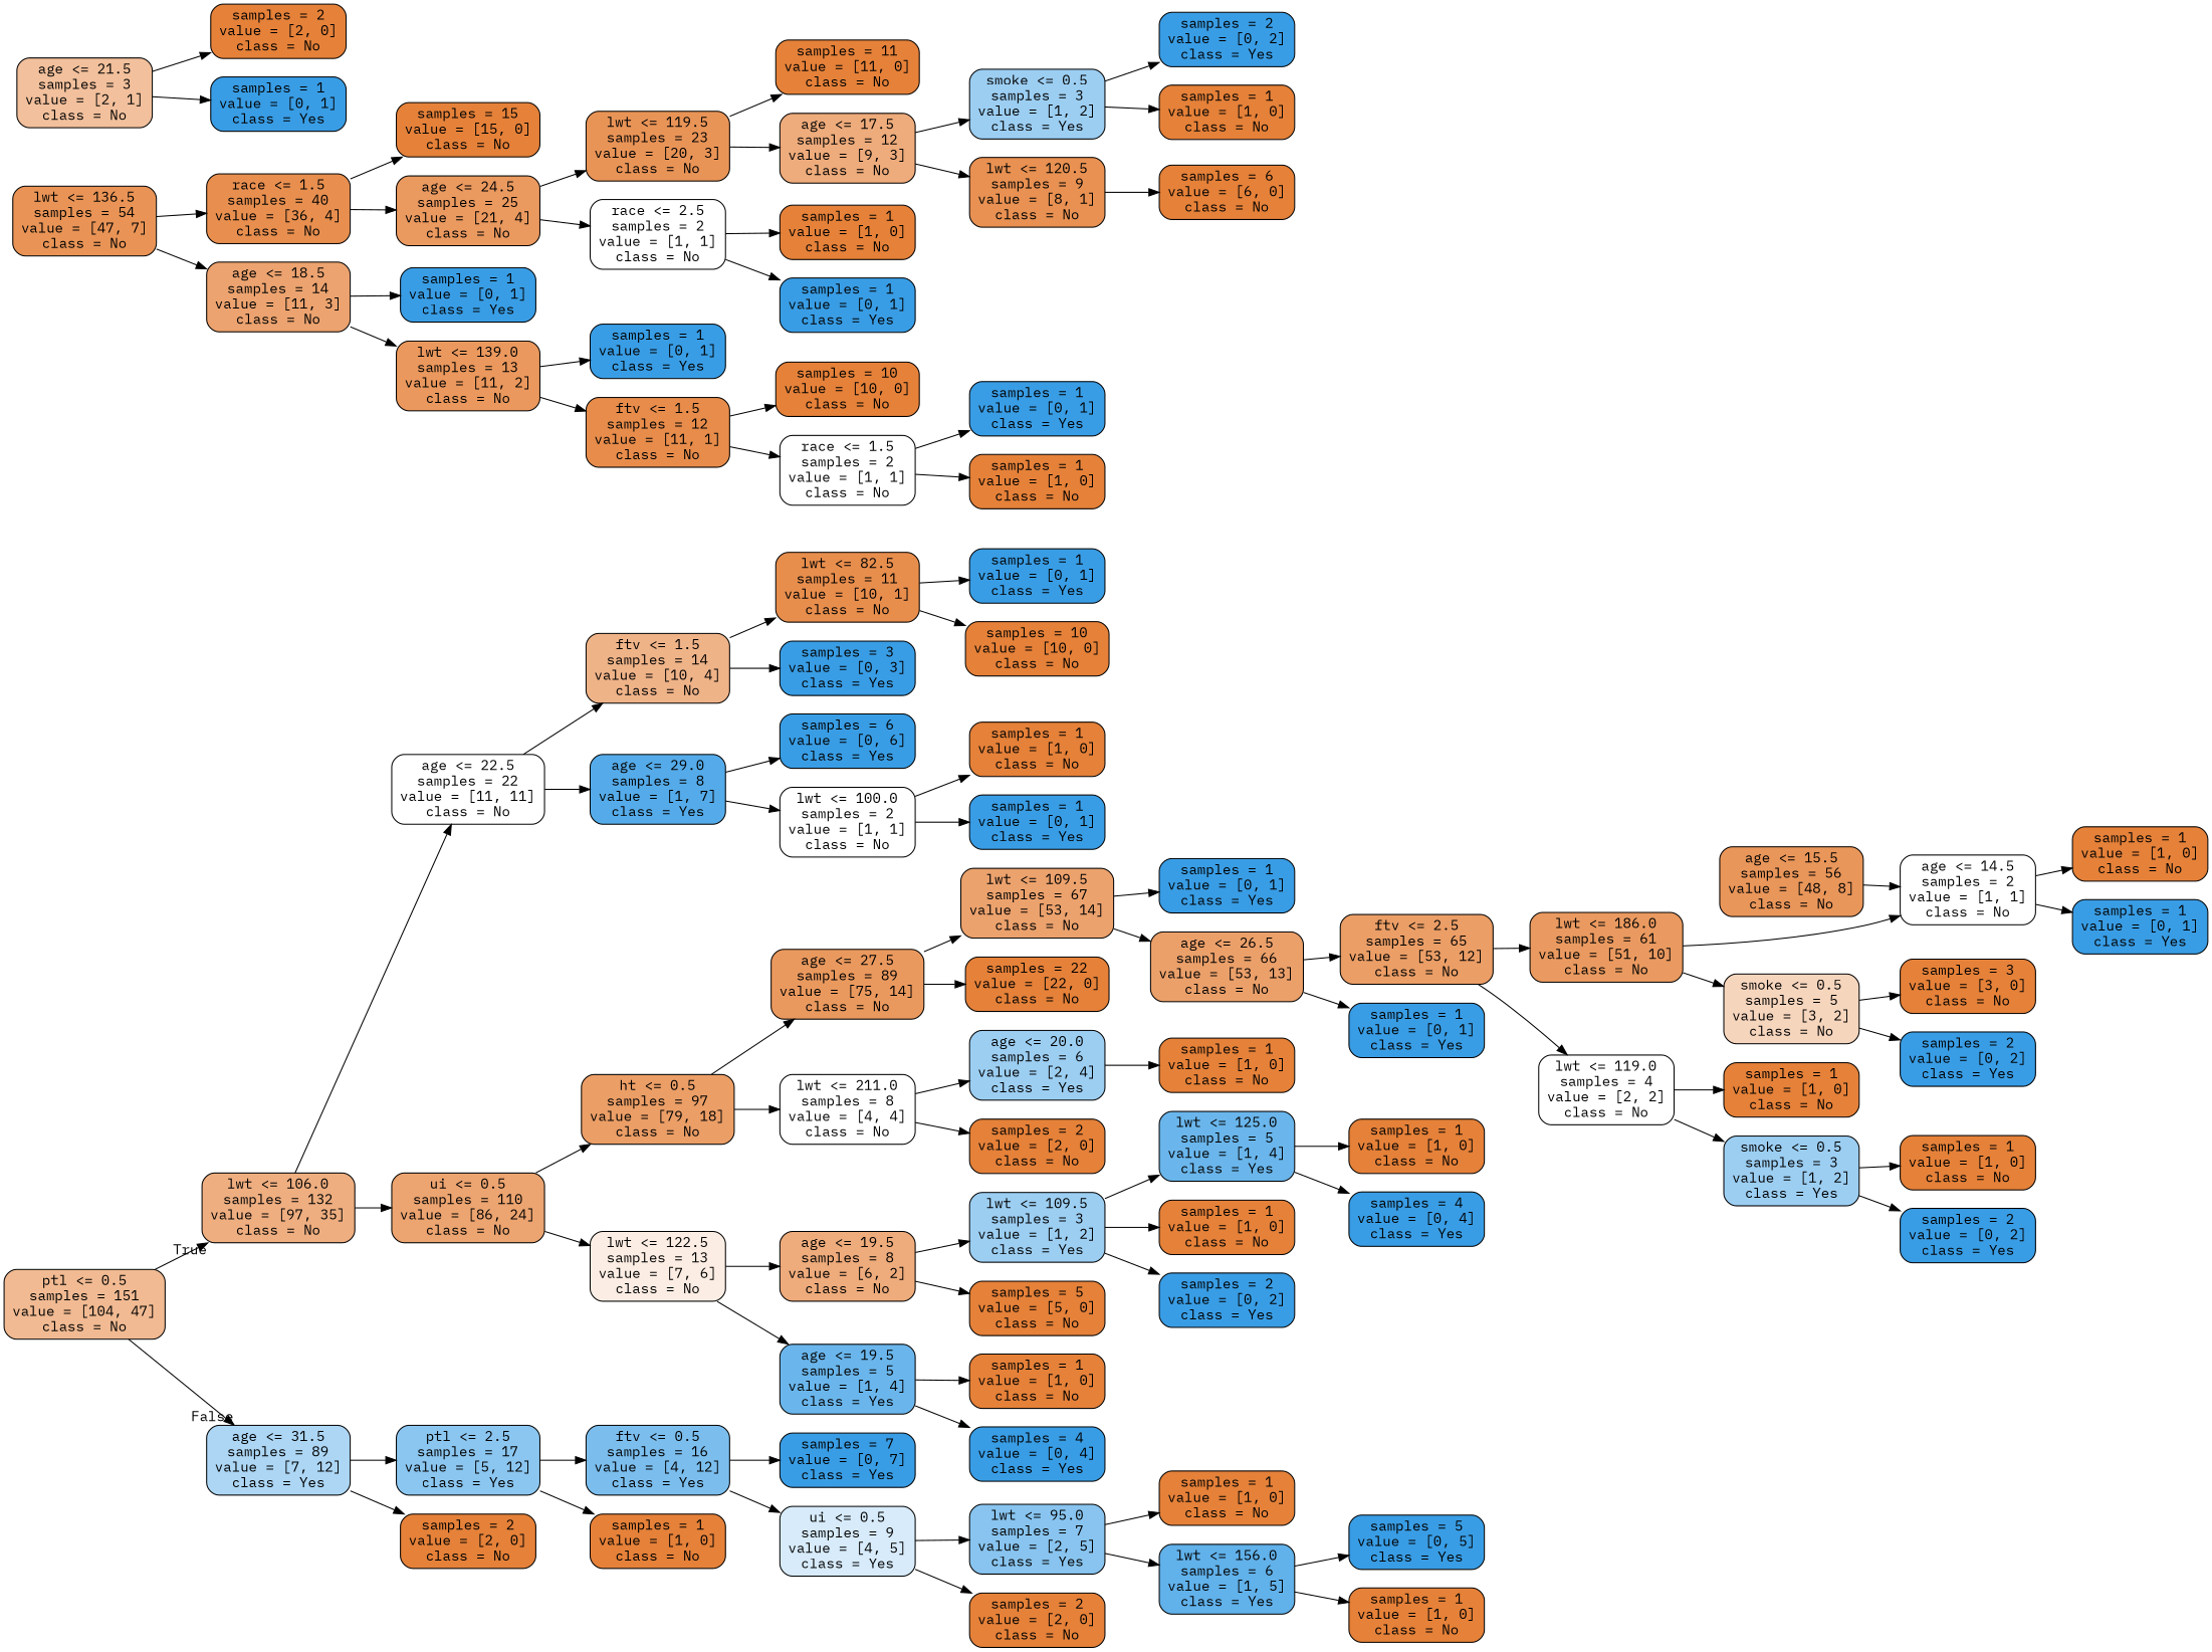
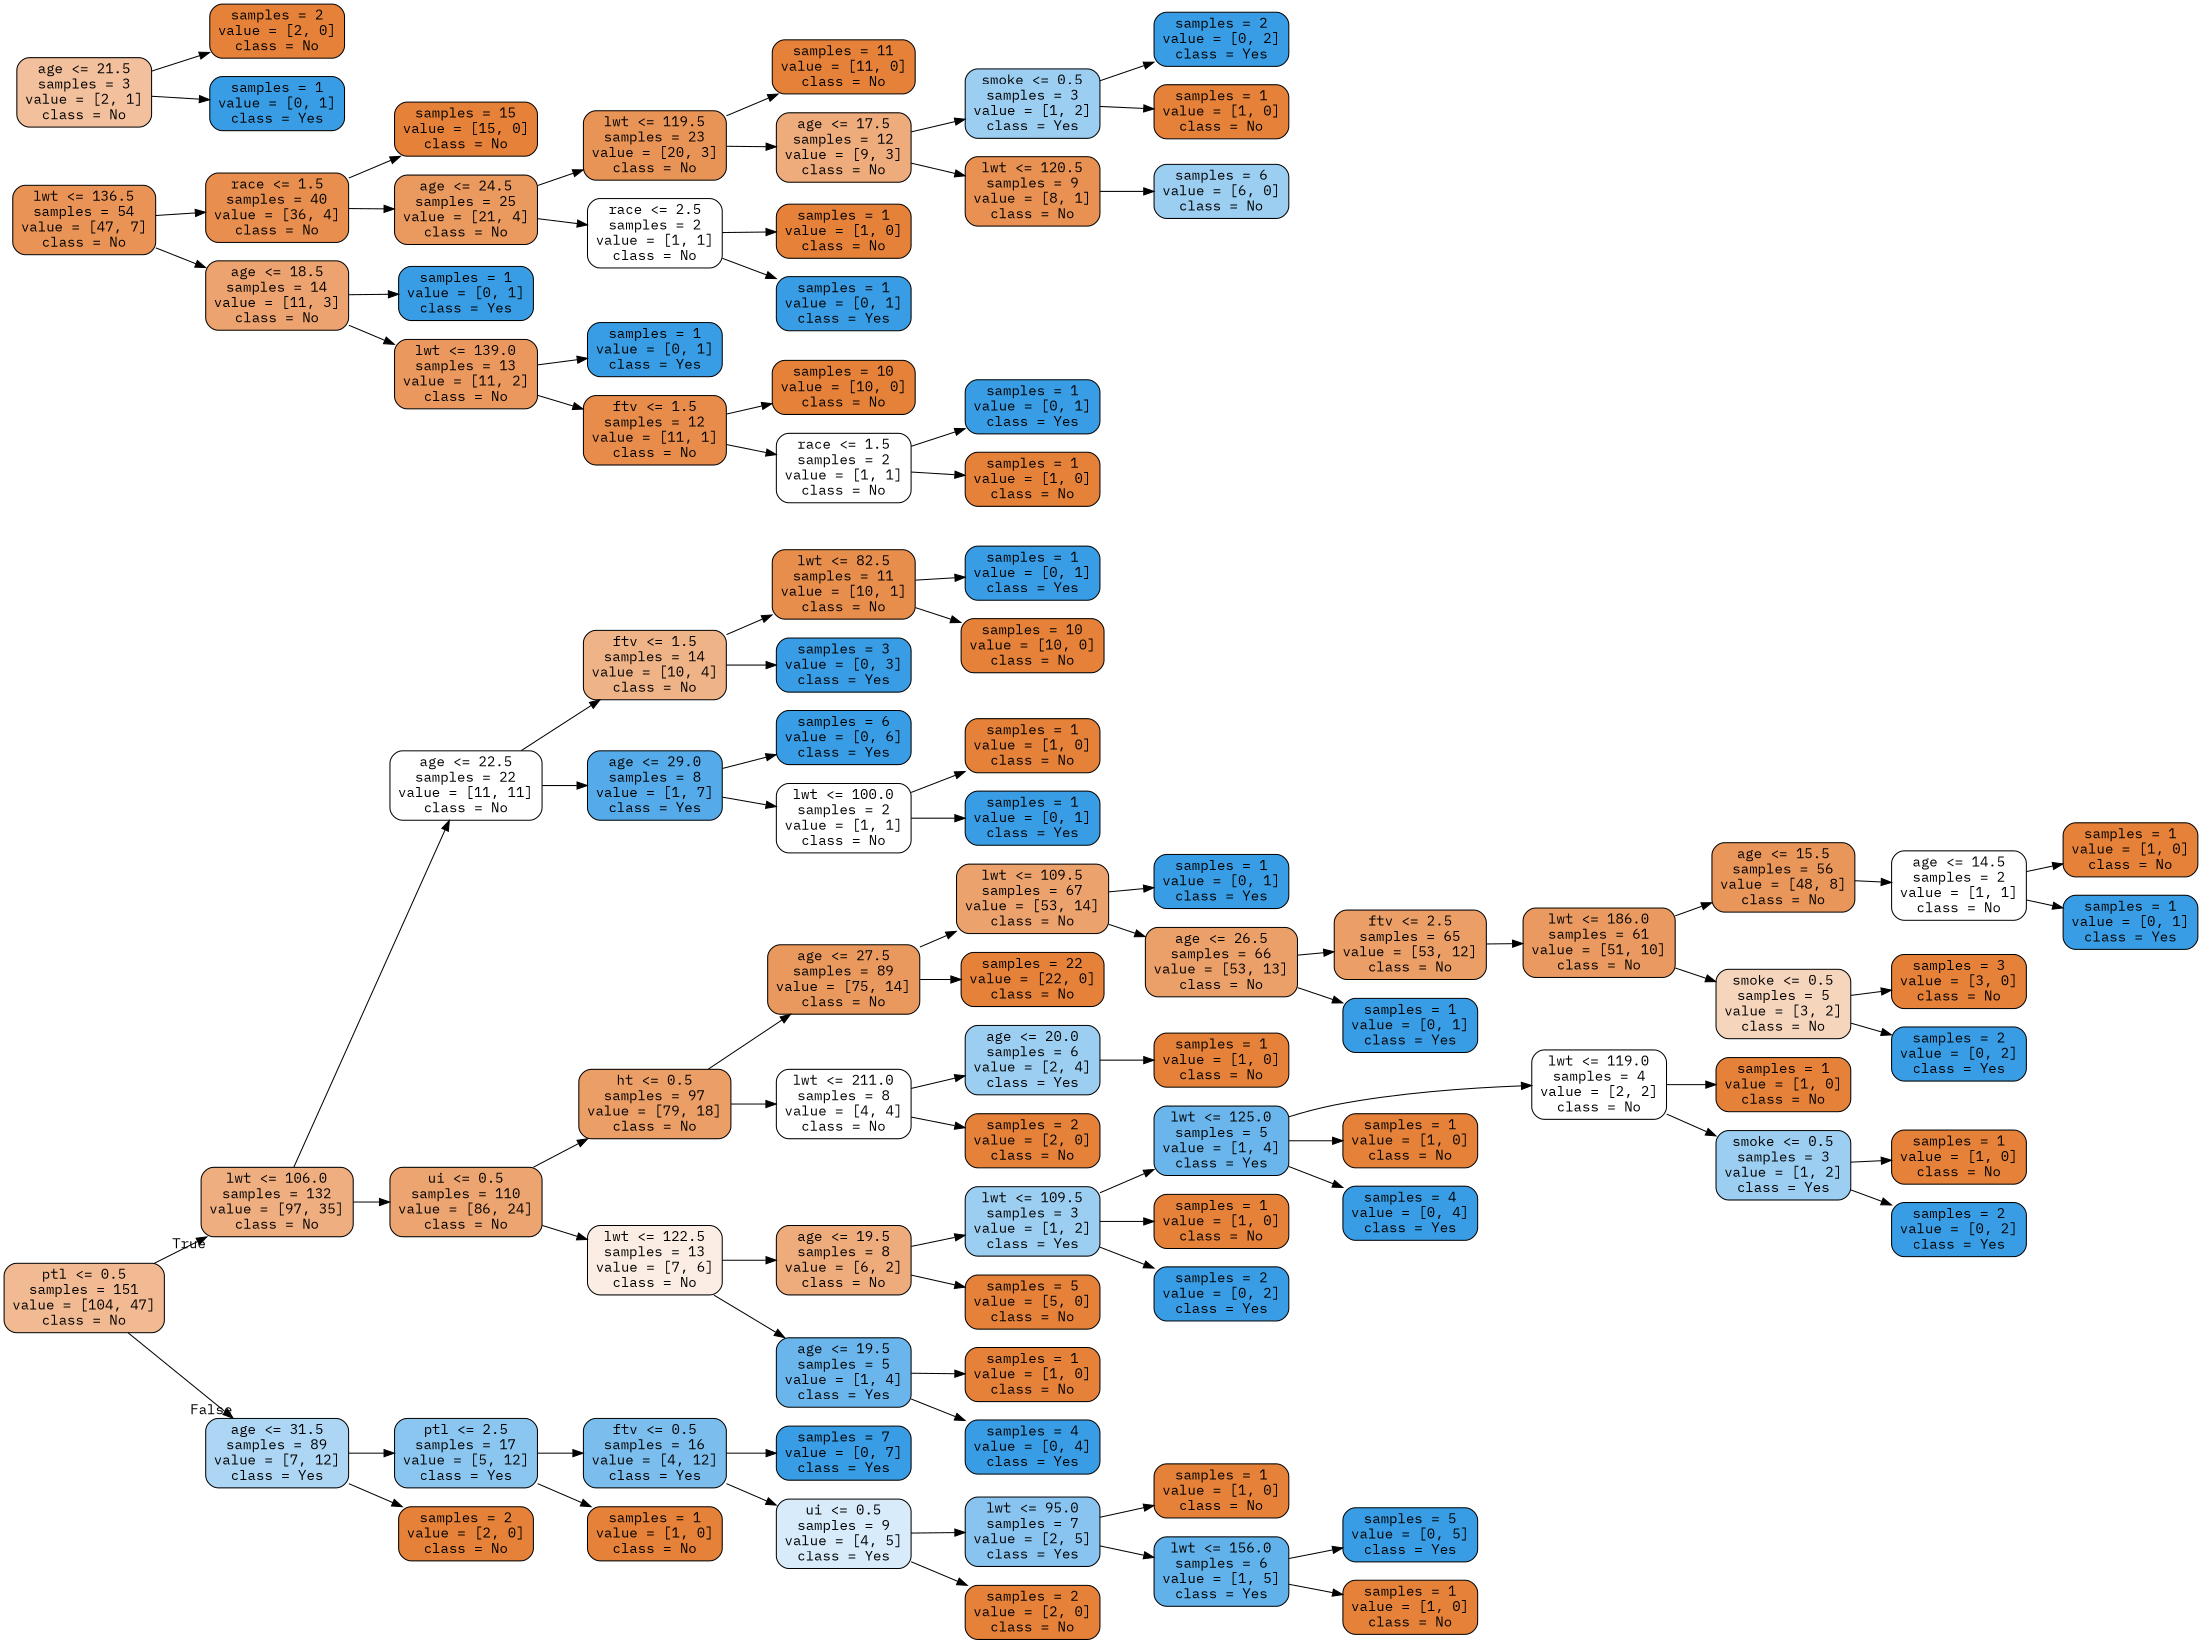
  digraph {
    fontname="IBM Plex Mono"
    rankdir=LR
    node [color=black fillcolor="#e58139" fontname="IBM Plex Mono" shape=box style="filled, rounded"]
    edge [fontname="IBM Plex Mono"]
    n1 [fillcolor="#f1ba92" label="ptl <= 0.5\nsamples = 151\nvalue = [104, 47]\nclass = No"]
    n2 [fillcolor="#eeae80" label="lwt <= 106.0\nsamples = 132\nvalue = [97, 35]\nclass = No"]
    n3 [fillcolor="#acd6f4" label="age <= 31.5\nsamples = 89\nvalue = [7, 12]\nclass = Yes"]
    n4 [fillcolor="#ffffff" label="age <= 22.5\nsamples = 22\nvalue = [11, 11]\nclass = No"]
    n5 [fillcolor="#eca470" label="ui <= 0.5\nsamples = 110\nvalue = [86, 24]\nclass = No"]
    n6 [fillcolor="#8bc6f0" label="ptl <= 2.5\nsamples = 17\nvalue = [5, 12]\nclass = Yes"]
    n7 [label="samples = 2\nvalue = [2, 0]\nclass = No"]
    n8 [fillcolor="#efb388" label="ftv <= 1.5\nsamples = 14\nvalue = [10, 4]\nclass = No"]
    n9 [fillcolor="#55abe9" label="age <= 29.0\nsamples = 8\nvalue = [1, 7]\nclass = Yes"]
    n10 [fillcolor="#eb9e66" label="ht <= 0.5\nsamples = 97\nvalue = [79, 18]\nclass = No"]
    n11 [fillcolor="#fbede3" label="lwt <= 122.5\nsamples = 13\nvalue = [7, 6]\nclass = No"]
    n12 [fillcolor="#e88e4d" label="lwt <= 82.5\nsamples = 11\nvalue = [10, 1]\nclass = No"]
    n13 [fillcolor="#399de5" label="samples = 3\nvalue = [0, 3]\nclass = Yes"]
    n14 [fillcolor="#399de5" label="samples = 6\nvalue = [0, 6]\nclass = Yes"]
    n15 [fillcolor="#ffffff" label="lwt <= 100.0\nsamples = 2\nvalue = [1, 1]\nclass = No"]
    n16 [fillcolor="#399de5" label="samples = 1\nvalue = [0, 1]\nclass = Yes"]
    n17 [label="samples = 10\nvalue = [10, 0]\nclass = No"]
    n18 [label="samples = 1\nvalue = [1, 0]\nclass = No"]
    n19 [fillcolor="#399de5" label="samples = 1\nvalue = [0, 1]\nclass = Yes"]
    n20 [fillcolor="#ea995e" label="age <= 27.5\nsamples = 89\nvalue = [75, 14]\nclass = No"]
    n21 [fillcolor="#ffffff" label="lwt <= 211.0\nsamples = 8\nvalue = [4, 4]\nclass = No"]
    n22 [fillcolor="#eeab7b" label="age <= 19.5\nsamples = 8\nvalue = [6, 2]\nclass = No"]
    n23 [fillcolor="#6ab6ec" label="age <= 19.5\nsamples = 5\nvalue = [1, 4]\nclass = Yes"]
    n24 [fillcolor="#eca26d" label="lwt <= 109.5\nsamples = 67\nvalue = [53, 14]\nclass = No"]
    n25 [label="samples = 22\nvalue = [22, 0]\nclass = No"]
    n26 [fillcolor="#9ccef2" label="age <= 20.0\nsamples = 6\nvalue = [2, 4]\nclass = Yes"]
    n27 [label="samples = 2\nvalue = [2, 0]\nclass = No"]
    n28 [fillcolor="#399de5" label="samples = 1\nvalue = [0, 1]\nclass = Yes"]
    n29 [fillcolor="#eba06a" label="age <= 26.5\nsamples = 66\nvalue = [53, 13]\nclass = No"]
    n30 [fillcolor="#eb9e66" label="ftv <= 2.5\nsamples = 65\nvalue = [53, 12]\nclass = No"]
    n31 [fillcolor="#399de5" label="samples = 1\nvalue = [0, 1]\nclass = Yes"]
    n32 [fillcolor="#ea9a60" label="lwt <= 186.0\nsamples = 61\nvalue = [51, 10]\nclass = No"]
    n33 [fillcolor="#ffffff" label="lwt <= 119.0\nsamples = 4\nvalue = [2, 2]\nclass = No"]
    n34 [fillcolor="#e9965a" label="age <= 15.5\nsamples = 56\nvalue = [48, 8]\nclass = No"]
    n35 [fillcolor="#f6d5bd" label="smoke <= 0.5\nsamples = 5\nvalue = [3, 2]\nclass = No"]
    n36 [label="samples = 1\nvalue = [1, 0]\nclass = No"]
    n37 [fillcolor="#9ccef2" label="smoke <= 0.5\nsamples = 3\nvalue = [1, 2]\nclass = Yes"]
    n38 [fillcolor="#ffffff" label="age <= 14.5\nsamples = 2\nvalue = [1, 1]\nclass = No"]
    n39 [label="samples = 3\nvalue = [3, 0]\nclass = No"]
    n40 [fillcolor="#399de5" label="samples = 2\nvalue = [0, 2]\nclass = Yes"]
    n41 [label="samples = 1\nvalue = [1, 0]\nclass = No"]
    n42 [fillcolor="#399de5" label="samples = 1\nvalue = [0, 1]\nclass = Yes"]
    n43 [fillcolor="#e99456" label="lwt <= 136.5\nsamples = 54\nvalue = [47, 7]\nclass = No"]
    n44 [fillcolor="#e88f4f" label="race <= 1.5\nsamples = 40\nvalue = [36, 4]\nclass = No"]
    n45 [fillcolor="#eca36f" label="age <= 18.5\nsamples = 14\nvalue = [11, 3]\nclass = No"]
    n46 [label="samples = 15\nvalue = [15, 0]\nclass = No"]
    n47 [fillcolor="#ea995f" label="age <= 24.5\nsamples = 25\nvalue = [21, 4]\nclass = No"]
    n48 [fillcolor="#399de5" label="samples = 1\nvalue = [0, 1]\nclass = Yes"]
    n49 [fillcolor="#ea985d" label="lwt <= 139.0\nsamples = 13\nvalue = [11, 2]\nclass = No"]
    n50 [fillcolor="#e99457" label="lwt <= 119.5\nsamples = 23\nvalue = [20, 3]\nclass = No"]
    n51 [fillcolor="#ffffff" label="race <= 2.5\nsamples = 2\nvalue = [1, 1]\nclass = No"]
    n52 [label="samples = 11\nvalue = [11, 0]\nclass = No"]
    n53 [fillcolor="#eeab7b" label="age <= 17.5\nsamples = 12\nvalue = [9, 3]\nclass = No"]
    n54 [label="samples = 1\nvalue = [1, 0]\nclass = No"]
    n55 [fillcolor="#399de5" label="samples = 1\nvalue = [0, 1]\nclass = Yes"]
    n56 [fillcolor="#9ccef2" label="smoke <= 0.5\nsamples = 3\nvalue = [1, 2]\nclass = Yes"]
    n57 [fillcolor="#e89152" label="lwt <= 120.5\nsamples = 9\nvalue = [8, 1]\nclass = No"]
    n58 [fillcolor="#399de5" label="samples = 2\nvalue = [0, 2]\nclass = Yes"]
    n59 [label="samples = 1\nvalue = [1, 0]\nclass = No"]
-   n60 [label="samples = 6\nvalue = [6, 0]\nclass = No"]
+   n60 [fillcolor="#9ccef2" label="samples = 6\nvalue = [6, 0]\nclass = No"]
    n61 [fillcolor="#f2c09c" label="age <= 21.5\nsamples = 3\nvalue = [2, 1]\nclass = No"]
    n62 [label="samples = 2\nvalue = [2, 0]\nclass = No"]
    n63 [fillcolor="#399de5" label="samples = 1\nvalue = [0, 1]\nclass = Yes"]
    n64 [fillcolor="#399de5" label="samples = 1\nvalue = [0, 1]\nclass = Yes"]
    n65 [fillcolor="#e78c4b" label="ftv <= 1.5\nsamples = 12\nvalue = [11, 1]\nclass = No"]
    n66 [label="samples = 10\nvalue = [10, 0]\nclass = No"]
    n67 [fillcolor="#ffffff" label="race <= 1.5\nsamples = 2\nvalue = [1, 1]\nclass = No"]
    n68 [fillcolor="#399de5" label="samples = 1\nvalue = [0, 1]\nclass = Yes"]
    n69 [label="samples = 1\nvalue = [1, 0]\nclass = No"]
    n70 [label="samples = 1\nvalue = [1, 0]\nclass = No"]
    n71 [fillcolor="#399de5" label="samples = 2\nvalue = [0, 2]\nclass = Yes"]
    n72 [label="samples = 1\nvalue = [1, 0]\nclass = No"]
    n73 [fillcolor="#6ab6ec" label="lwt <= 125.0\nsamples = 5\nvalue = [1, 4]\nclass = Yes"]
    n74 [label="samples = 1\nvalue = [1, 0]\nclass = No"]
    n75 [fillcolor="#399de5" label="samples = 4\nvalue = [0, 4]\nclass = Yes"]
    n76 [fillcolor="#9ccef2" label="lwt <= 109.5\nsamples = 3\nvalue = [1, 2]\nclass = Yes"]
    n77 [label="samples = 5\nvalue = [5, 0]\nclass = No"]
    n78 [label="samples = 1\nvalue = [1, 0]\nclass = No"]
    n79 [fillcolor="#399de5" label="samples = 4\nvalue = [0, 4]\nclass = Yes"]
    n80 [label="samples = 1\nvalue = [1, 0]\nclass = No"]
    n81 [fillcolor="#399de5" label="samples = 2\nvalue = [0, 2]\nclass = Yes"]
    n82 [fillcolor="#7bbeee" label="ftv <= 0.5\nsamples = 16\nvalue = [4, 12]\nclass = Yes"]
    n83 [label="samples = 1\nvalue = [1, 0]\nclass = No"]
    n84 [fillcolor="#399de5" label="samples = 7\nvalue = [0, 7]\nclass = Yes"]
    n85 [fillcolor="#d7ebfa" label="ui <= 0.5\nsamples = 9\nvalue = [4, 5]\nclass = Yes"]
    n86 [fillcolor="#88c4ef" label="lwt <= 95.0\nsamples = 7\nvalue = [2, 5]\nclass = Yes"]
    n87 [label="samples = 2\nvalue = [2, 0]\nclass = No"]
    n88 [label="samples = 1\nvalue = [1, 0]\nclass = No"]
    n89 [fillcolor="#61b1ea" label="lwt <= 156.0\nsamples = 6\nvalue = [1, 5]\nclass = Yes"]
    n90 [fillcolor="#399de5" label="samples = 5\nvalue = [0, 5]\nclass = Yes"]
    n91 [label="samples = 1\nvalue = [1, 0]\nclass = No"]
    n1 -> n2 [headlabel=True labelangle=-45 labeldistance=2.5]
    n1 -> n3 [headlabel=False labelangle=45 labeldistance=2.5]
    n2 -> n4
    n2 -> n5
    n3 -> n6
    n3 -> n7
    n4 -> n8
    n4 -> n9
    n5 -> n10
    n5 -> n11
    n6 -> n82
    n6 -> n83
    n8 -> n12
    n8 -> n13
    n9 -> n14
    n9 -> n15
    n10 -> n20
    n10 -> n21
    n11 -> n22
    n11 -> n23
    n12 -> n16
    n12 -> n17
    n15 -> n18
    n15 -> n19
    n20 -> n24
    n20 -> n25
    n21 -> n26
    n21 -> n27
    n22 -> n76
    n22 -> n77
    n23 -> n78
    n23 -> n79
    n24 -> n28
    n24 -> n29
    n26 -> n72
    n29 -> n30
    n29 -> n31
    n30 -> n32
-   n30 -> n33
-   n32 -> n38
+   n73 -> n33
+   n32 -> n34
    n32 -> n35
    n33 -> n36
    n33 -> n37
    n34 -> n38
    n35 -> n39
    n35 -> n40
    n37 -> n70
    n37 -> n71
    n38 -> n41
    n38 -> n42
    n43 -> n44
    n43 -> n45
    n44 -> n46
    n44 -> n47
    n45 -> n48
    n45 -> n49
    n47 -> n50
    n47 -> n51
    n49 -> n64
    n49 -> n65
    n50 -> n52
    n50 -> n53
    n51 -> n54
    n51 -> n55
    n53 -> n56
    n53 -> n57
    n56 -> n58
    n56 -> n59
    n57 -> n60
    n61 -> n62
    n61 -> n63
    n65 -> n66
    n65 -> n67
    n67 -> n68
    n67 -> n69
    n73 -> n74
    n73 -> n75
    n76 -> n73
    n76 -> n80
    n76 -> n81
    n82 -> n84
    n82 -> n85
    n85 -> n86
    n85 -> n87
    n86 -> n88
    n86 -> n89
    n89 -> n90
    n89 -> n91
  }
